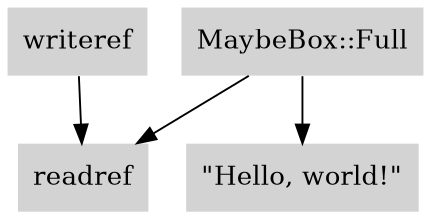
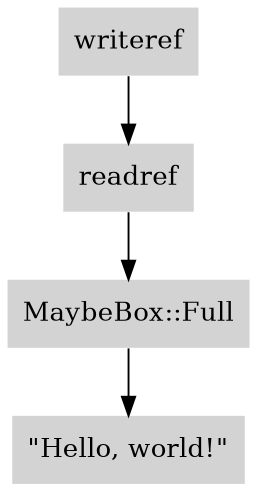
  digraph {
    node [shape=plaintext style=filled]
    n1 [label=readref]
    n2 [label="MaybeBox::Full"]
    n3 [label="\"Hello, world!\""]
    n4 [label=writeref]
-   n2 -> n1
+   n1 -> n2
    n2 -> n3
    n4 -> n1
  }
